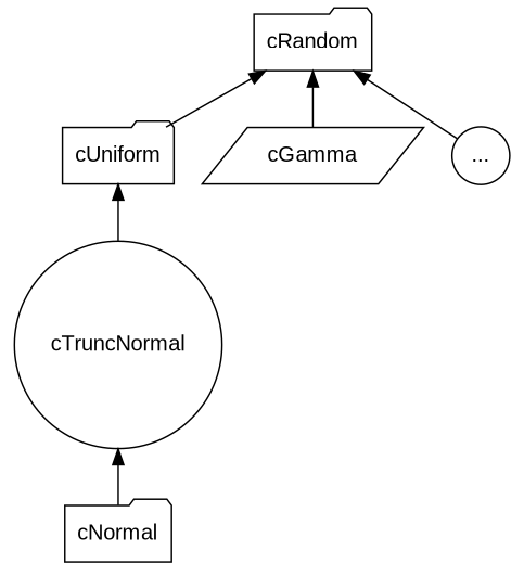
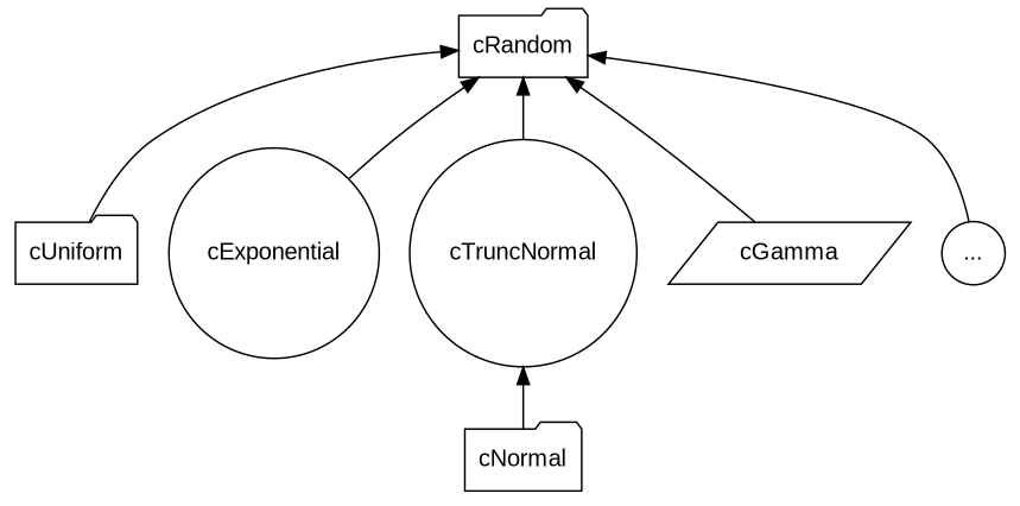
  digraph {
    fontsize=12
    node [fontname=Arial shape=folder]
    edge [dir=back fontname=Arial]
    cRandom
    cUniform
+   cExponential [shape=circle]
    cTruncNormal [shape=circle]
    cGamma [shape=parallelogram]
    n6 [label="..." shape=circle]
    cNormal
    cRandom -> cUniform
-   cUniform -> cTruncNormal
+   cRandom -> cExponential
+   cRandom -> cTruncNormal
    cRandom -> cGamma
    cRandom -> n6
    cTruncNormal -> cNormal
  }
